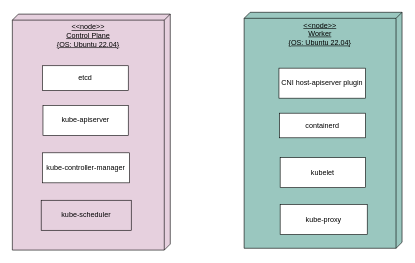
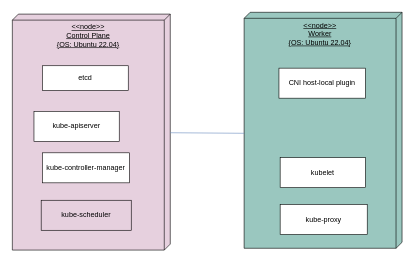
  <mxCell id="0" />
  <mxCell id="1" parent="0" />
  <mxCell id="2" value="&lt;div&gt;&amp;lt;&amp;lt;node&amp;gt;&amp;gt;&lt;/div&gt;Control Plane&lt;div&gt;{OS: Ubuntu 22.04}&lt;/div&gt;" style="verticalAlign=top;align=center;spacingTop=8;spacingLeft=2;spacingRight=12;shape=cube;size=10;direction=south;fontStyle=4;html=1;whiteSpace=wrap;fillColor=#E6D0DE;" parent="1" vertex="1"><mxGeometry x="20" y="23" width="263" height="393" as="geometry" /></mxCell>
  <mxCell id="3" value="etcd" style="html=1;whiteSpace=wrap;" parent="1" vertex="1"><mxGeometry x="70" y="109" width="143" height="41" as="geometry" /></mxCell>
- <mxCell id="4" value="kube-apiserver" style="html=1;whiteSpace=wrap;" parent="1" vertex="1"><mxGeometry x="71" y="175" width="142" height="50" as="geometry" /></mxCell>
+ <mxCell id="4" value="kube-apiserver" style="html=1;whiteSpace=wrap;" parent="1" vertex="1"><mxGeometry x="56" y="185" width="142" height="50" as="geometry" /></mxCell>
  <mxCell id="5" value="&lt;div&gt;kube-controller-manager&lt;/div&gt;" style="html=1;whiteSpace=wrap;" parent="1" vertex="1"><mxGeometry x="70" y="254" width="145" height="50" as="geometry" /></mxCell>
  <mxCell id="6" value="kube-scheduler" style="html=1;whiteSpace=wrap;fillColor=#e6d0de;" parent="1" vertex="1"><mxGeometry x="68" y="333" width="150" height="50" as="geometry" /></mxCell>
  <mxCell id="7" value="&lt;div&gt;&amp;lt;&amp;lt;node&amp;gt;&amp;gt;&lt;/div&gt;Worker&lt;div&gt;{OS: Ubuntu 22.04}&lt;/div&gt;" style="verticalAlign=top;align=center;spacingTop=8;spacingLeft=2;spacingRight=12;shape=cube;size=10;direction=south;fontStyle=4;html=1;whiteSpace=wrap;fillColor=#9AC7BF;" parent="1" vertex="1"><mxGeometry x="406" y="20" width="263" height="393" as="geometry" /></mxCell>
- <mxCell id="8" value="containerd" style="html=1;whiteSpace=wrap;" parent="1" vertex="1"><mxGeometry x="465" y="188" width="143" height="41" as="geometry" /></mxCell>
  <mxCell id="9" value="kubelet" style="html=1;whiteSpace=wrap;" parent="1" vertex="1"><mxGeometry x="466" y="262" width="142" height="50" as="geometry" /></mxCell>
  <mxCell id="10" value="&lt;div&gt;kube-proxy&lt;/div&gt;" style="html=1;whiteSpace=wrap;" parent="1" vertex="1"><mxGeometry x="466" y="340" width="145" height="50" as="geometry" /></mxCell>
- <mxCell id="11" value="CNI host-apiserver plugin" style="html=1;whiteSpace=wrap;" parent="1" vertex="1"><mxGeometry x="464" y="113" width="144" height="50" as="geometry" /></mxCell>
+ <mxCell id="11" value="CNI host-local plugin" style="html=1;whiteSpace=wrap;" parent="1" vertex="1"><mxGeometry x="464" y="113" width="144" height="50" as="geometry" /></mxCell>
+ <mxCell id="12" value="" style="endArrow=none;html=1;rounded=0;entryX=0;entryY=0;entryDx=201.5;entryDy=263;entryPerimeter=0;fillColor=#dae8fc;strokeColor=#6c8ebf;" parent="1" source="2" target="7" edge="1"><mxGeometry width="50" height="50" relative="1" as="geometry"><mxPoint x="394" y="131" as="sourcePoint" /><mxPoint x="444" y="81" as="targetPoint" /></mxGeometry></mxCell>
